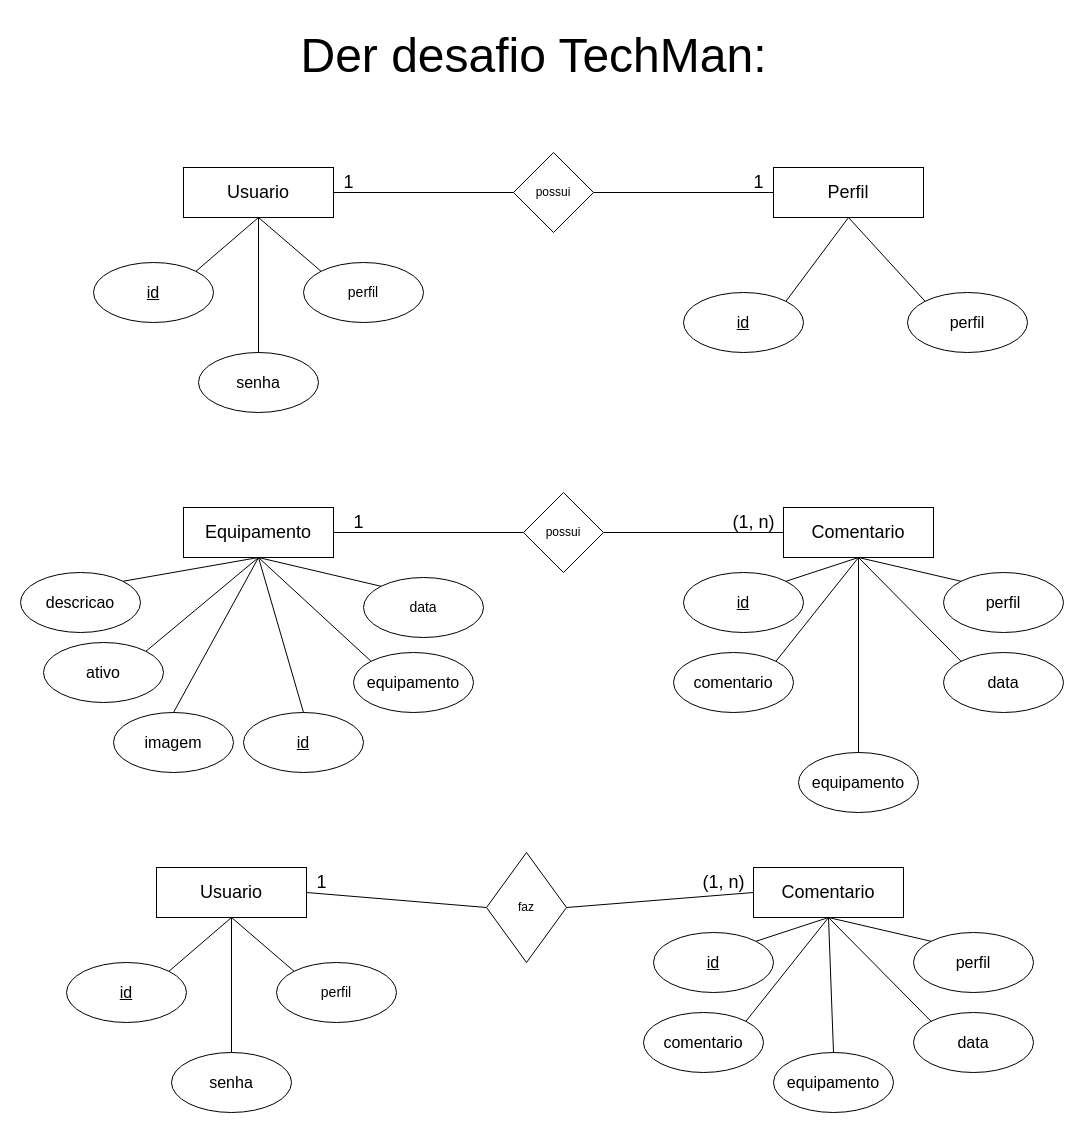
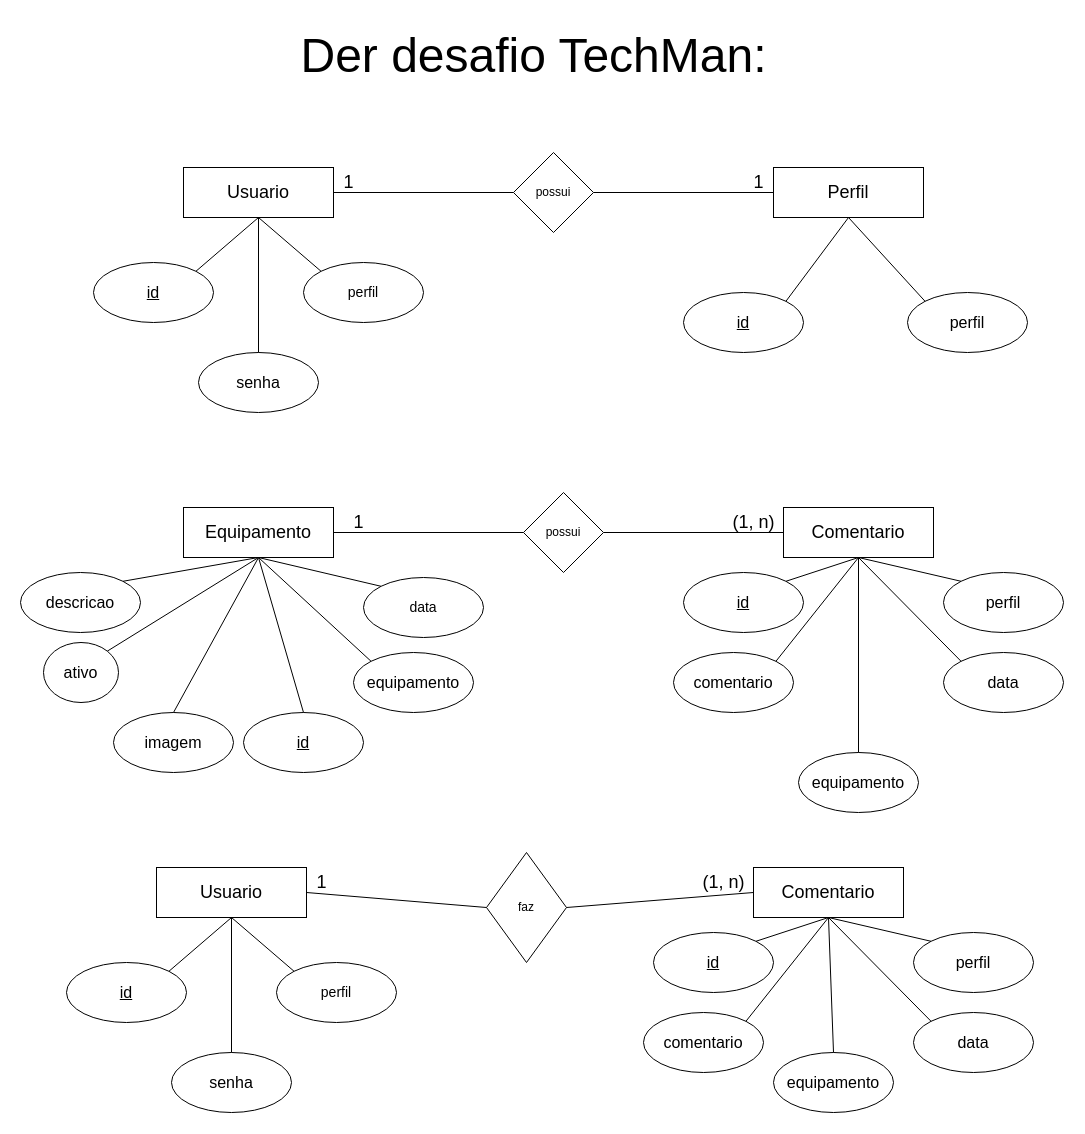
  <mxCell id="0" />
  <mxCell id="1" parent="0" />
  <mxCell id="2" value="&lt;font style=&quot;font-size: 18px;&quot;&gt;Perfil&lt;/font&gt;" style="rounded=0;whiteSpace=wrap;html=1;" vertex="1" parent="1"><mxGeometry x="773" y="167" width="150" height="50" as="geometry" /></mxCell>
  <mxCell id="3" value="&lt;font style=&quot;font-size: 18px;&quot;&gt;Usuario&lt;/font&gt;" style="rounded=0;whiteSpace=wrap;html=1;" vertex="1" parent="1"><mxGeometry x="183" y="167" width="150" height="50" as="geometry" /></mxCell>
  <mxCell id="4" value="&lt;span style=&quot;font-size: 48px;&quot;&gt;Der desafio TechMan:&lt;/span&gt;" style="text;html=1;align=center;verticalAlign=middle;resizable=0;points=[];autosize=1;strokeColor=none;fillColor=none;" vertex="1" parent="1"><mxGeometry x="288" y="20" width="490" height="70" as="geometry" /></mxCell>
  <mxCell id="5" value="possui" style="rhombus;whiteSpace=wrap;html=1;" vertex="1" parent="1"><mxGeometry x="513" y="152" width="80" height="80" as="geometry" /></mxCell>
  <mxCell id="6" value="" style="endArrow=none;html=1;rounded=0;exitX=1;exitY=0.5;exitDx=0;exitDy=0;entryX=0;entryY=0.5;entryDx=0;entryDy=0;" edge="1" parent="1" source="3" target="5"><mxGeometry width="50" height="50" relative="1" as="geometry"><mxPoint x="563" y="292" as="sourcePoint" /><mxPoint x="613" y="242" as="targetPoint" /></mxGeometry></mxCell>
  <mxCell id="7" value="" style="endArrow=none;html=1;rounded=0;entryX=0;entryY=0.5;entryDx=0;entryDy=0;exitX=1;exitY=0.5;exitDx=0;exitDy=0;" edge="1" parent="1" source="5" target="2"><mxGeometry width="50" height="50" relative="1" as="geometry"><mxPoint x="573" y="302" as="sourcePoint" /><mxPoint x="623" y="252" as="targetPoint" /></mxGeometry></mxCell>
  <mxCell id="8" value="&lt;font style=&quot;font-size: 18px;&quot;&gt;1&lt;/font&gt;" style="text;html=1;align=center;verticalAlign=middle;resizable=0;points=[];autosize=1;strokeColor=none;fillColor=none;" vertex="1" parent="1"><mxGeometry x="333" y="162" width="30" height="40" as="geometry" /></mxCell>
  <mxCell id="9" value="&lt;font style=&quot;font-size: 18px;&quot;&gt;1&lt;/font&gt;" style="text;html=1;align=center;verticalAlign=middle;resizable=0;points=[];autosize=1;strokeColor=none;fillColor=none;" vertex="1" parent="1"><mxGeometry x="743" y="162" width="30" height="40" as="geometry" /></mxCell>
  <mxCell id="10" value="&lt;font size=&quot;3&quot;&gt;perfil&lt;/font&gt;" style="ellipse;whiteSpace=wrap;html=1;" vertex="1" parent="1"><mxGeometry x="907" y="292" width="120" height="60" as="geometry" /></mxCell>
  <mxCell id="11" value="&lt;font size=&quot;3&quot;&gt;&lt;u&gt;id&lt;/u&gt;&lt;/font&gt;" style="ellipse;whiteSpace=wrap;html=1;" vertex="1" parent="1"><mxGeometry x="93" y="262" width="120" height="60" as="geometry" /></mxCell>
  <mxCell id="12" value="&lt;font style=&quot;font-size: 14px;&quot;&gt;perfil&lt;/font&gt;" style="ellipse;whiteSpace=wrap;html=1;" vertex="1" parent="1"><mxGeometry x="303" y="262" width="120" height="60" as="geometry" /></mxCell>
  <mxCell id="13" value="&lt;font size=&quot;3&quot;&gt;senha&lt;/font&gt;" style="ellipse;whiteSpace=wrap;html=1;" vertex="1" parent="1"><mxGeometry x="198" y="352" width="120" height="60" as="geometry" /></mxCell>
  <mxCell id="14" value="&lt;font size=&quot;3&quot;&gt;&lt;u&gt;id&lt;/u&gt;&lt;/font&gt;" style="ellipse;whiteSpace=wrap;html=1;" vertex="1" parent="1"><mxGeometry x="683" y="292" width="120" height="60" as="geometry" /></mxCell>
  <mxCell id="15" value="" style="endArrow=none;html=1;rounded=0;entryX=0;entryY=0;entryDx=0;entryDy=0;exitX=0.5;exitY=1;exitDx=0;exitDy=0;" edge="1" parent="1" source="3" target="12"><mxGeometry width="50" height="50" relative="1" as="geometry"><mxPoint x="263" y="222" as="sourcePoint" /><mxPoint x="783" y="202" as="targetPoint" /></mxGeometry></mxCell>
  <mxCell id="16" value="" style="endArrow=none;html=1;rounded=0;entryX=1;entryY=0;entryDx=0;entryDy=0;exitX=0.5;exitY=1;exitDx=0;exitDy=0;" edge="1" parent="1" source="3" target="11"><mxGeometry width="50" height="50" relative="1" as="geometry"><mxPoint x="613" y="212" as="sourcePoint" /><mxPoint x="793" y="212" as="targetPoint" /></mxGeometry></mxCell>
  <mxCell id="17" value="" style="endArrow=none;html=1;rounded=0;entryX=0.5;entryY=0;entryDx=0;entryDy=0;exitX=0.5;exitY=1;exitDx=0;exitDy=0;" edge="1" parent="1" source="3" target="13"><mxGeometry width="50" height="50" relative="1" as="geometry"><mxPoint x="623" y="222" as="sourcePoint" /><mxPoint x="803" y="222" as="targetPoint" /></mxGeometry></mxCell>
  <mxCell id="18" value="" style="endArrow=none;html=1;rounded=0;entryX=0.5;entryY=1;entryDx=0;entryDy=0;exitX=1;exitY=0;exitDx=0;exitDy=0;" edge="1" parent="1" source="14" target="2"><mxGeometry width="50" height="50" relative="1" as="geometry"><mxPoint x="603" y="202" as="sourcePoint" /><mxPoint x="783" y="202" as="targetPoint" /></mxGeometry></mxCell>
  <mxCell id="19" value="" style="endArrow=none;html=1;rounded=0;entryX=0.5;entryY=1;entryDx=0;entryDy=0;exitX=0;exitY=0;exitDx=0;exitDy=0;" edge="1" parent="1" source="10" target="2"><mxGeometry width="50" height="50" relative="1" as="geometry"><mxPoint x="613" y="212" as="sourcePoint" /><mxPoint x="793" y="212" as="targetPoint" /></mxGeometry></mxCell>
  <mxCell id="20" value="&lt;font style=&quot;font-size: 18px;&quot;&gt;Comentario&lt;/font&gt;" style="rounded=0;whiteSpace=wrap;html=1;" vertex="1" parent="1"><mxGeometry x="783" y="507" width="150" height="50" as="geometry" /></mxCell>
  <mxCell id="21" value="&lt;font style=&quot;font-size: 18px;&quot;&gt;Equipamento&lt;/font&gt;" style="rounded=0;whiteSpace=wrap;html=1;" vertex="1" parent="1"><mxGeometry x="183" y="507" width="150" height="50" as="geometry" /></mxCell>
  <mxCell id="22" value="possui" style="rhombus;whiteSpace=wrap;html=1;" vertex="1" parent="1"><mxGeometry x="523" y="492" width="80" height="80" as="geometry" /></mxCell>
  <mxCell id="23" value="" style="endArrow=none;html=1;rounded=0;exitX=1;exitY=0.5;exitDx=0;exitDy=0;entryX=0;entryY=0.5;entryDx=0;entryDy=0;" edge="1" parent="1" source="21" target="22"><mxGeometry width="50" height="50" relative="1" as="geometry"><mxPoint x="573" y="632" as="sourcePoint" /><mxPoint x="623" y="582" as="targetPoint" /></mxGeometry></mxCell>
  <mxCell id="24" value="" style="endArrow=none;html=1;rounded=0;entryX=0;entryY=0.5;entryDx=0;entryDy=0;exitX=1;exitY=0.5;exitDx=0;exitDy=0;" edge="1" parent="1" source="22" target="20"><mxGeometry width="50" height="50" relative="1" as="geometry"><mxPoint x="583" y="642" as="sourcePoint" /><mxPoint x="633" y="592" as="targetPoint" /></mxGeometry></mxCell>
  <mxCell id="25" value="&lt;font style=&quot;font-size: 18px;&quot;&gt;1&lt;/font&gt;" style="text;html=1;align=center;verticalAlign=middle;resizable=0;points=[];autosize=1;strokeColor=none;fillColor=none;" vertex="1" parent="1"><mxGeometry x="343" y="502" width="30" height="40" as="geometry" /></mxCell>
  <mxCell id="26" value="&lt;font style=&quot;font-size: 18px;&quot;&gt;(1, n)&lt;/font&gt;" style="text;html=1;align=center;verticalAlign=middle;resizable=0;points=[];autosize=1;strokeColor=none;fillColor=none;" vertex="1" parent="1"><mxGeometry x="718" y="502" width="70" height="40" as="geometry" /></mxCell>
  <mxCell id="27" value="&lt;font size=&quot;3&quot;&gt;perfil&lt;/font&gt;" style="ellipse;whiteSpace=wrap;html=1;" vertex="1" parent="1"><mxGeometry x="943" y="572" width="120" height="60" as="geometry" /></mxCell>
  <mxCell id="28" value="&lt;font size=&quot;3&quot;&gt;descricao&lt;/font&gt;" style="ellipse;whiteSpace=wrap;html=1;" vertex="1" parent="1"><mxGeometry x="20" y="572" width="120" height="60" as="geometry" /></mxCell>
  <mxCell id="29" value="&lt;font style=&quot;font-size: 14px;&quot;&gt;data&lt;/font&gt;" style="ellipse;whiteSpace=wrap;html=1;" vertex="1" parent="1"><mxGeometry x="363" y="577" width="120" height="60" as="geometry" /></mxCell>
- <mxCell id="30" value="&lt;font size=&quot;3&quot;&gt;ativo&lt;/font&gt;" style="ellipse;whiteSpace=wrap;html=1;" vertex="1" parent="1"><mxGeometry x="43" y="642" width="120" height="60" as="geometry" /></mxCell>
+ <mxCell id="30" value="&lt;font size=&quot;3&quot;&gt;ativo&lt;/font&gt;" style="ellipse;whiteSpace=wrap;html=1;" vertex="1" parent="1"><mxGeometry x="43" y="642" width="75" height="60" as="geometry" /></mxCell>
  <mxCell id="31" value="&lt;font size=&quot;3&quot;&gt;&lt;u&gt;id&lt;/u&gt;&lt;/font&gt;" style="ellipse;whiteSpace=wrap;html=1;" vertex="1" parent="1"><mxGeometry x="683" y="572" width="120" height="60" as="geometry" /></mxCell>
  <mxCell id="32" value="" style="endArrow=none;html=1;rounded=0;entryX=0;entryY=0;entryDx=0;entryDy=0;exitX=0.5;exitY=1;exitDx=0;exitDy=0;" edge="1" parent="1" source="21" target="29"><mxGeometry width="50" height="50" relative="1" as="geometry"><mxPoint x="273" y="562" as="sourcePoint" /><mxPoint x="793" y="542" as="targetPoint" /></mxGeometry></mxCell>
  <mxCell id="33" value="" style="endArrow=none;html=1;rounded=0;entryX=1;entryY=0;entryDx=0;entryDy=0;exitX=0.5;exitY=1;exitDx=0;exitDy=0;" edge="1" parent="1" source="21" target="28"><mxGeometry width="50" height="50" relative="1" as="geometry"><mxPoint x="623" y="552" as="sourcePoint" /><mxPoint x="803" y="552" as="targetPoint" /></mxGeometry></mxCell>
  <mxCell id="34" value="" style="endArrow=none;html=1;rounded=0;entryX=1;entryY=0;entryDx=0;entryDy=0;exitX=0.5;exitY=1;exitDx=0;exitDy=0;" edge="1" parent="1" source="21" target="30"><mxGeometry width="50" height="50" relative="1" as="geometry"><mxPoint x="633" y="562" as="sourcePoint" /><mxPoint x="813" y="562" as="targetPoint" /></mxGeometry></mxCell>
  <mxCell id="35" value="" style="endArrow=none;html=1;rounded=0;entryX=0.5;entryY=1;entryDx=0;entryDy=0;exitX=1;exitY=0;exitDx=0;exitDy=0;" edge="1" parent="1" source="31" target="20"><mxGeometry width="50" height="50" relative="1" as="geometry"><mxPoint x="613" y="542" as="sourcePoint" /><mxPoint x="793" y="542" as="targetPoint" /></mxGeometry></mxCell>
  <mxCell id="36" value="" style="endArrow=none;html=1;rounded=0;entryX=0.5;entryY=1;entryDx=0;entryDy=0;exitX=0;exitY=0;exitDx=0;exitDy=0;" edge="1" parent="1" source="27" target="20"><mxGeometry width="50" height="50" relative="1" as="geometry"><mxPoint x="623" y="552" as="sourcePoint" /><mxPoint x="803" y="552" as="targetPoint" /></mxGeometry></mxCell>
  <mxCell id="37" value="&lt;font size=&quot;3&quot;&gt;&lt;u&gt;id&lt;/u&gt;&lt;/font&gt;" style="ellipse;whiteSpace=wrap;html=1;" vertex="1" parent="1"><mxGeometry x="243" y="712" width="120" height="60" as="geometry" /></mxCell>
  <mxCell id="38" value="&lt;font size=&quot;3&quot;&gt;equipamento&lt;/font&gt;" style="ellipse;whiteSpace=wrap;html=1;" vertex="1" parent="1"><mxGeometry x="353" y="652" width="120" height="60" as="geometry" /></mxCell>
  <mxCell id="39" value="&lt;font size=&quot;3&quot;&gt;imagem&lt;/font&gt;" style="ellipse;whiteSpace=wrap;html=1;" vertex="1" parent="1"><mxGeometry x="113" y="712" width="120" height="60" as="geometry" /></mxCell>
  <mxCell id="40" value="" style="endArrow=none;html=1;rounded=0;entryX=0;entryY=0;entryDx=0;entryDy=0;exitX=0.5;exitY=1;exitDx=0;exitDy=0;" edge="1" parent="1" source="21" target="38"><mxGeometry width="50" height="50" relative="1" as="geometry"><mxPoint x="123" y="512" as="sourcePoint" /><mxPoint x="215" y="621" as="targetPoint" /></mxGeometry></mxCell>
  <mxCell id="41" value="" style="endArrow=none;html=1;rounded=0;entryX=0.5;entryY=0;entryDx=0;entryDy=0;exitX=0.5;exitY=1;exitDx=0;exitDy=0;" edge="1" parent="1" source="21" target="39"><mxGeometry width="50" height="50" relative="1" as="geometry"><mxPoint x="83" y="582" as="sourcePoint" /><mxPoint x="225" y="631" as="targetPoint" /></mxGeometry></mxCell>
  <mxCell id="42" value="" style="endArrow=none;html=1;rounded=0;entryX=0.5;entryY=0;entryDx=0;entryDy=0;exitX=0.5;exitY=1;exitDx=0;exitDy=0;" edge="1" parent="1" source="21" target="37"><mxGeometry width="50" height="50" relative="1" as="geometry"><mxPoint x="33" y="432" as="sourcePoint" /><mxPoint x="235" y="641" as="targetPoint" /></mxGeometry></mxCell>
  <mxCell id="43" value="&lt;font size=&quot;3&quot;&gt;data&lt;/font&gt;" style="ellipse;whiteSpace=wrap;html=1;" vertex="1" parent="1"><mxGeometry x="943" y="652" width="120" height="60" as="geometry" /></mxCell>
  <mxCell id="44" value="&lt;font size=&quot;3&quot;&gt;equipamento&lt;/font&gt;" style="ellipse;whiteSpace=wrap;html=1;" vertex="1" parent="1"><mxGeometry x="798" y="752" width="120" height="60" as="geometry" /></mxCell>
  <mxCell id="45" value="&lt;font size=&quot;3&quot;&gt;comentario&lt;/font&gt;" style="ellipse;whiteSpace=wrap;html=1;" vertex="1" parent="1"><mxGeometry x="673" y="652" width="120" height="60" as="geometry" /></mxCell>
  <mxCell id="46" value="" style="endArrow=none;html=1;rounded=0;entryX=0.5;entryY=1;entryDx=0;entryDy=0;exitX=1;exitY=0;exitDx=0;exitDy=0;" edge="1" parent="1" source="45" target="20"><mxGeometry width="50" height="50" relative="1" as="geometry"><mxPoint x="805" y="651" as="sourcePoint" /><mxPoint x="868" y="567" as="targetPoint" /></mxGeometry></mxCell>
  <mxCell id="47" value="" style="endArrow=none;html=1;rounded=0;entryX=0.5;entryY=1;entryDx=0;entryDy=0;exitX=0;exitY=0;exitDx=0;exitDy=0;" edge="1" parent="1" source="43" target="20"><mxGeometry width="50" height="50" relative="1" as="geometry"><mxPoint x="1083" y="766" as="sourcePoint" /><mxPoint x="1146" y="682" as="targetPoint" /></mxGeometry></mxCell>
  <mxCell id="48" value="" style="endArrow=none;html=1;rounded=0;entryX=0.5;entryY=1;entryDx=0;entryDy=0;exitX=0.5;exitY=0;exitDx=0;exitDy=0;" edge="1" parent="1" source="44" target="20"><mxGeometry width="50" height="50" relative="1" as="geometry"><mxPoint x="983" y="756" as="sourcePoint" /><mxPoint x="1046" y="672" as="targetPoint" /></mxGeometry></mxCell>
  <mxCell id="49" value="&lt;font style=&quot;font-size: 18px;&quot;&gt;Usuario&lt;/font&gt;" style="rounded=0;whiteSpace=wrap;html=1;" vertex="1" parent="1"><mxGeometry x="156" y="867" width="150" height="50" as="geometry" /></mxCell>
  <mxCell id="50" value="faz" style="rhombus;whiteSpace=wrap;html=1;" vertex="1" parent="1"><mxGeometry x="486" y="852" width="80" height="110" as="geometry" /></mxCell>
  <mxCell id="51" value="" style="endArrow=none;html=1;rounded=0;exitX=1;exitY=0.5;exitDx=0;exitDy=0;entryX=0;entryY=0.5;entryDx=0;entryDy=0;" edge="1" parent="1" source="49" target="50"><mxGeometry width="50" height="50" relative="1" as="geometry"><mxPoint x="536" y="992" as="sourcePoint" /><mxPoint x="586" y="942" as="targetPoint" /></mxGeometry></mxCell>
  <mxCell id="52" value="&lt;font style=&quot;font-size: 18px;&quot;&gt;1&lt;/font&gt;" style="text;html=1;align=center;verticalAlign=middle;resizable=0;points=[];autosize=1;strokeColor=none;fillColor=none;" vertex="1" parent="1"><mxGeometry x="306" y="862" width="30" height="40" as="geometry" /></mxCell>
  <mxCell id="53" value="&lt;font size=&quot;3&quot;&gt;&lt;u&gt;id&lt;/u&gt;&lt;/font&gt;" style="ellipse;whiteSpace=wrap;html=1;" vertex="1" parent="1"><mxGeometry x="66" y="962" width="120" height="60" as="geometry" /></mxCell>
  <mxCell id="54" value="&lt;font style=&quot;font-size: 14px;&quot;&gt;perfil&lt;/font&gt;" style="ellipse;whiteSpace=wrap;html=1;" vertex="1" parent="1"><mxGeometry x="276" y="962" width="120" height="60" as="geometry" /></mxCell>
  <mxCell id="55" value="&lt;font size=&quot;3&quot;&gt;senha&lt;/font&gt;" style="ellipse;whiteSpace=wrap;html=1;" vertex="1" parent="1"><mxGeometry x="171" y="1052" width="120" height="60" as="geometry" /></mxCell>
  <mxCell id="56" value="" style="endArrow=none;html=1;rounded=0;entryX=0;entryY=0;entryDx=0;entryDy=0;exitX=0.5;exitY=1;exitDx=0;exitDy=0;" edge="1" parent="1" source="49" target="54"><mxGeometry width="50" height="50" relative="1" as="geometry"><mxPoint x="236" y="922" as="sourcePoint" /><mxPoint x="756" y="902" as="targetPoint" /></mxGeometry></mxCell>
  <mxCell id="57" value="" style="endArrow=none;html=1;rounded=0;entryX=1;entryY=0;entryDx=0;entryDy=0;exitX=0.5;exitY=1;exitDx=0;exitDy=0;" edge="1" parent="1" source="49" target="53"><mxGeometry width="50" height="50" relative="1" as="geometry"><mxPoint x="586" y="912" as="sourcePoint" /><mxPoint x="766" y="912" as="targetPoint" /></mxGeometry></mxCell>
  <mxCell id="58" value="" style="endArrow=none;html=1;rounded=0;entryX=0.5;entryY=0;entryDx=0;entryDy=0;exitX=0.5;exitY=1;exitDx=0;exitDy=0;" edge="1" parent="1" source="49" target="55"><mxGeometry width="50" height="50" relative="1" as="geometry"><mxPoint x="596" y="922" as="sourcePoint" /><mxPoint x="776" y="922" as="targetPoint" /></mxGeometry></mxCell>
  <mxCell id="59" value="&lt;font style=&quot;font-size: 18px;&quot;&gt;Comentario&lt;/font&gt;" style="rounded=0;whiteSpace=wrap;html=1;" vertex="1" parent="1"><mxGeometry x="753" y="867" width="150" height="50" as="geometry" /></mxCell>
  <mxCell id="60" value="" style="endArrow=none;html=1;rounded=0;entryX=0;entryY=0.5;entryDx=0;entryDy=0;exitX=1;exitY=0.5;exitDx=0;exitDy=0;" edge="1" parent="1" target="59" source="50"><mxGeometry width="50" height="50" relative="1" as="geometry"><mxPoint x="573" y="892" as="sourcePoint" /><mxPoint x="603" y="952" as="targetPoint" /></mxGeometry></mxCell>
  <mxCell id="61" value="&lt;font style=&quot;font-size: 18px;&quot;&gt;(1, n)&lt;/font&gt;" style="text;html=1;align=center;verticalAlign=middle;resizable=0;points=[];autosize=1;strokeColor=none;fillColor=none;" vertex="1" parent="1"><mxGeometry x="688" y="862" width="70" height="40" as="geometry" /></mxCell>
  <mxCell id="62" value="&lt;font size=&quot;3&quot;&gt;perfil&lt;/font&gt;" style="ellipse;whiteSpace=wrap;html=1;" vertex="1" parent="1"><mxGeometry x="913" y="932" width="120" height="60" as="geometry" /></mxCell>
  <mxCell id="63" value="&lt;font size=&quot;3&quot;&gt;&lt;u&gt;id&lt;/u&gt;&lt;/font&gt;" style="ellipse;whiteSpace=wrap;html=1;" vertex="1" parent="1"><mxGeometry x="653" y="932" width="120" height="60" as="geometry" /></mxCell>
  <mxCell id="64" value="" style="endArrow=none;html=1;rounded=0;entryX=0.5;entryY=1;entryDx=0;entryDy=0;exitX=1;exitY=0;exitDx=0;exitDy=0;" edge="1" parent="1" source="63" target="59"><mxGeometry width="50" height="50" relative="1" as="geometry"><mxPoint x="583" y="902" as="sourcePoint" /><mxPoint x="763" y="902" as="targetPoint" /></mxGeometry></mxCell>
  <mxCell id="65" value="" style="endArrow=none;html=1;rounded=0;entryX=0.5;entryY=1;entryDx=0;entryDy=0;exitX=0;exitY=0;exitDx=0;exitDy=0;" edge="1" parent="1" source="62" target="59"><mxGeometry width="50" height="50" relative="1" as="geometry"><mxPoint x="593" y="912" as="sourcePoint" /><mxPoint x="773" y="912" as="targetPoint" /></mxGeometry></mxCell>
  <mxCell id="66" value="&lt;font size=&quot;3&quot;&gt;data&lt;/font&gt;" style="ellipse;whiteSpace=wrap;html=1;" vertex="1" parent="1"><mxGeometry x="913" y="1012" width="120" height="60" as="geometry" /></mxCell>
  <mxCell id="67" value="&lt;font size=&quot;3&quot;&gt;equipamento&lt;/font&gt;" style="ellipse;whiteSpace=wrap;html=1;" vertex="1" parent="1"><mxGeometry x="773" y="1052" width="120" height="60" as="geometry" /></mxCell>
  <mxCell id="68" value="&lt;font size=&quot;3&quot;&gt;comentario&lt;/font&gt;" style="ellipse;whiteSpace=wrap;html=1;" vertex="1" parent="1"><mxGeometry x="643" y="1012" width="120" height="60" as="geometry" /></mxCell>
  <mxCell id="69" value="" style="endArrow=none;html=1;rounded=0;entryX=0.5;entryY=1;entryDx=0;entryDy=0;exitX=1;exitY=0;exitDx=0;exitDy=0;" edge="1" parent="1" source="68" target="59"><mxGeometry width="50" height="50" relative="1" as="geometry"><mxPoint x="775" y="1011" as="sourcePoint" /><mxPoint x="838" y="927" as="targetPoint" /></mxGeometry></mxCell>
  <mxCell id="70" value="" style="endArrow=none;html=1;rounded=0;entryX=0.5;entryY=1;entryDx=0;entryDy=0;exitX=0;exitY=0;exitDx=0;exitDy=0;" edge="1" parent="1" source="66" target="59"><mxGeometry width="50" height="50" relative="1" as="geometry"><mxPoint x="1053" y="1126" as="sourcePoint" /><mxPoint x="1116" y="1042" as="targetPoint" /></mxGeometry></mxCell>
  <mxCell id="71" value="" style="endArrow=none;html=1;rounded=0;entryX=0.5;entryY=1;entryDx=0;entryDy=0;exitX=0.5;exitY=0;exitDx=0;exitDy=0;" edge="1" parent="1" source="67" target="59"><mxGeometry width="50" height="50" relative="1" as="geometry"><mxPoint x="953" y="1116" as="sourcePoint" /><mxPoint x="1016" y="1032" as="targetPoint" /></mxGeometry></mxCell>
